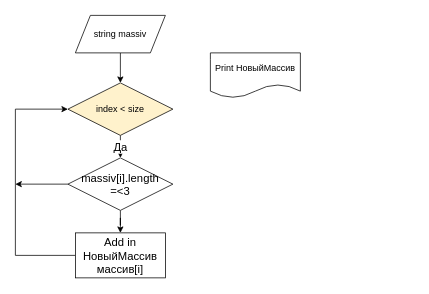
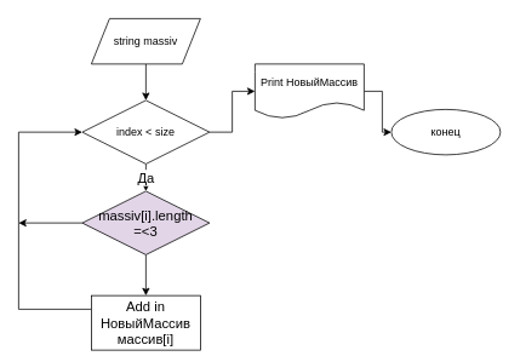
  <mxCell id="0" />
  <mxCell id="1" parent="0" />
  <mxCell id="2" value="" style="edgeStyle=orthogonalEdgeStyle;rounded=0;orthogonalLoop=1;jettySize=auto;html=1;fontSize=15;" edge="1" parent="1" source="3" target="6"><mxGeometry relative="1" as="geometry" /></mxCell>
  <mxCell id="3" value="string massiv" style="shape=parallelogram;perimeter=parallelogramPerimeter;whiteSpace=wrap;html=1;fixedSize=1;" vertex="1" parent="1"><mxGeometry x="100" y="20" width="120" height="50" as="geometry" /></mxCell>
  <mxCell id="4" value="Да" style="edgeStyle=orthogonalEdgeStyle;rounded=0;orthogonalLoop=1;jettySize=auto;html=1;fontSize=15;" edge="1" parent="1" source="6" target="9"><mxGeometry relative="1" as="geometry" /></mxCell>
- <mxCell id="6" value="index &amp;lt; size" style="rhombus;whiteSpace=wrap;html=1;fillColor=#fff2cc;" vertex="1" parent="1"><mxGeometry x="90" y="110" width="140" height="70" as="geometry" /></mxCell>
+ <mxCell id="5" value="" style="edgeStyle=orthogonalEdgeStyle;rounded=0;orthogonalLoop=1;jettySize=auto;html=1;fontSize=15;" edge="1" parent="1" source="6" target="13"><mxGeometry relative="1" as="geometry" /></mxCell>
+ <mxCell id="6" value="index &amp;lt; size" style="rhombus;whiteSpace=wrap;html=1;" vertex="1" parent="1"><mxGeometry x="90" y="110" width="140" height="70" as="geometry" /></mxCell>
  <mxCell id="7" value="" style="edgeStyle=orthogonalEdgeStyle;rounded=0;orthogonalLoop=1;jettySize=auto;html=1;fontSize=15;" edge="1" parent="1" source="9" target="11"><mxGeometry relative="1" as="geometry" /></mxCell>
  <mxCell id="8" style="edgeStyle=orthogonalEdgeStyle;rounded=0;orthogonalLoop=1;jettySize=auto;html=1;exitX=0;exitY=0.5;exitDx=0;exitDy=0;fontSize=15;" edge="1" parent="1" source="9"><mxGeometry relative="1" as="geometry"><mxPoint x="20" y="245" as="targetPoint" /></mxGeometry></mxCell>
- <mxCell id="9" value="massiv[i].length &lt;br&gt;=&amp;lt;3" style="rhombus;whiteSpace=wrap;html=1;fontSize=15;" vertex="1" parent="1"><mxGeometry x="90" y="210" width="140" height="70" as="geometry" /></mxCell>
+ <mxCell id="9" value="massiv[i].length &lt;br&gt;=&amp;lt;3" style="rhombus;whiteSpace=wrap;html=1;fontSize=15;fillColor=#e1d5e7;" vertex="1" parent="1"><mxGeometry x="90" y="210" width="140" height="70" as="geometry" /></mxCell>
  <mxCell id="10" style="edgeStyle=orthogonalEdgeStyle;rounded=0;orthogonalLoop=1;jettySize=auto;html=1;entryX=0;entryY=0.5;entryDx=0;entryDy=0;fontSize=15;" edge="1" parent="1" source="11" target="6"><mxGeometry relative="1" as="geometry"><Array as="points"><mxPoint x="20" y="340" /><mxPoint x="20" y="145" /></Array></mxGeometry></mxCell>
- <mxCell id="11" value="Add in НовыйМассив массив[i]" style="whiteSpace=wrap;html=1;fontSize=15;" vertex="1" parent="1"><mxGeometry x="100" y="310" width="120" height="60" as="geometry" /></mxCell>
+ <mxCell id="11" value="Add in НовыйМассив массив[i]" style="whiteSpace=wrap;html=1;fontSize=15;" vertex="1" parent="1"><mxGeometry x="100" y="325" width="120" height="60" as="geometry" /></mxCell>
+ <mxCell id="12" value="" style="edgeStyle=orthogonalEdgeStyle;rounded=0;orthogonalLoop=1;jettySize=auto;html=1;fontSize=15;" edge="1" parent="1" source="13" target="14"><mxGeometry relative="1" as="geometry" /></mxCell>
  <mxCell id="13" value="Print НовыйМассив" style="shape=document;whiteSpace=wrap;html=1;boundedLbl=1;" vertex="1" parent="1"><mxGeometry x="280" y="70" width="120" height="60" as="geometry" /></mxCell>
+ <mxCell id="14" value="конец" style="ellipse;whiteSpace=wrap;html=1;" vertex="1" parent="1"><mxGeometry x="430" y="120" width="120" height="50" as="geometry" /></mxCell>
